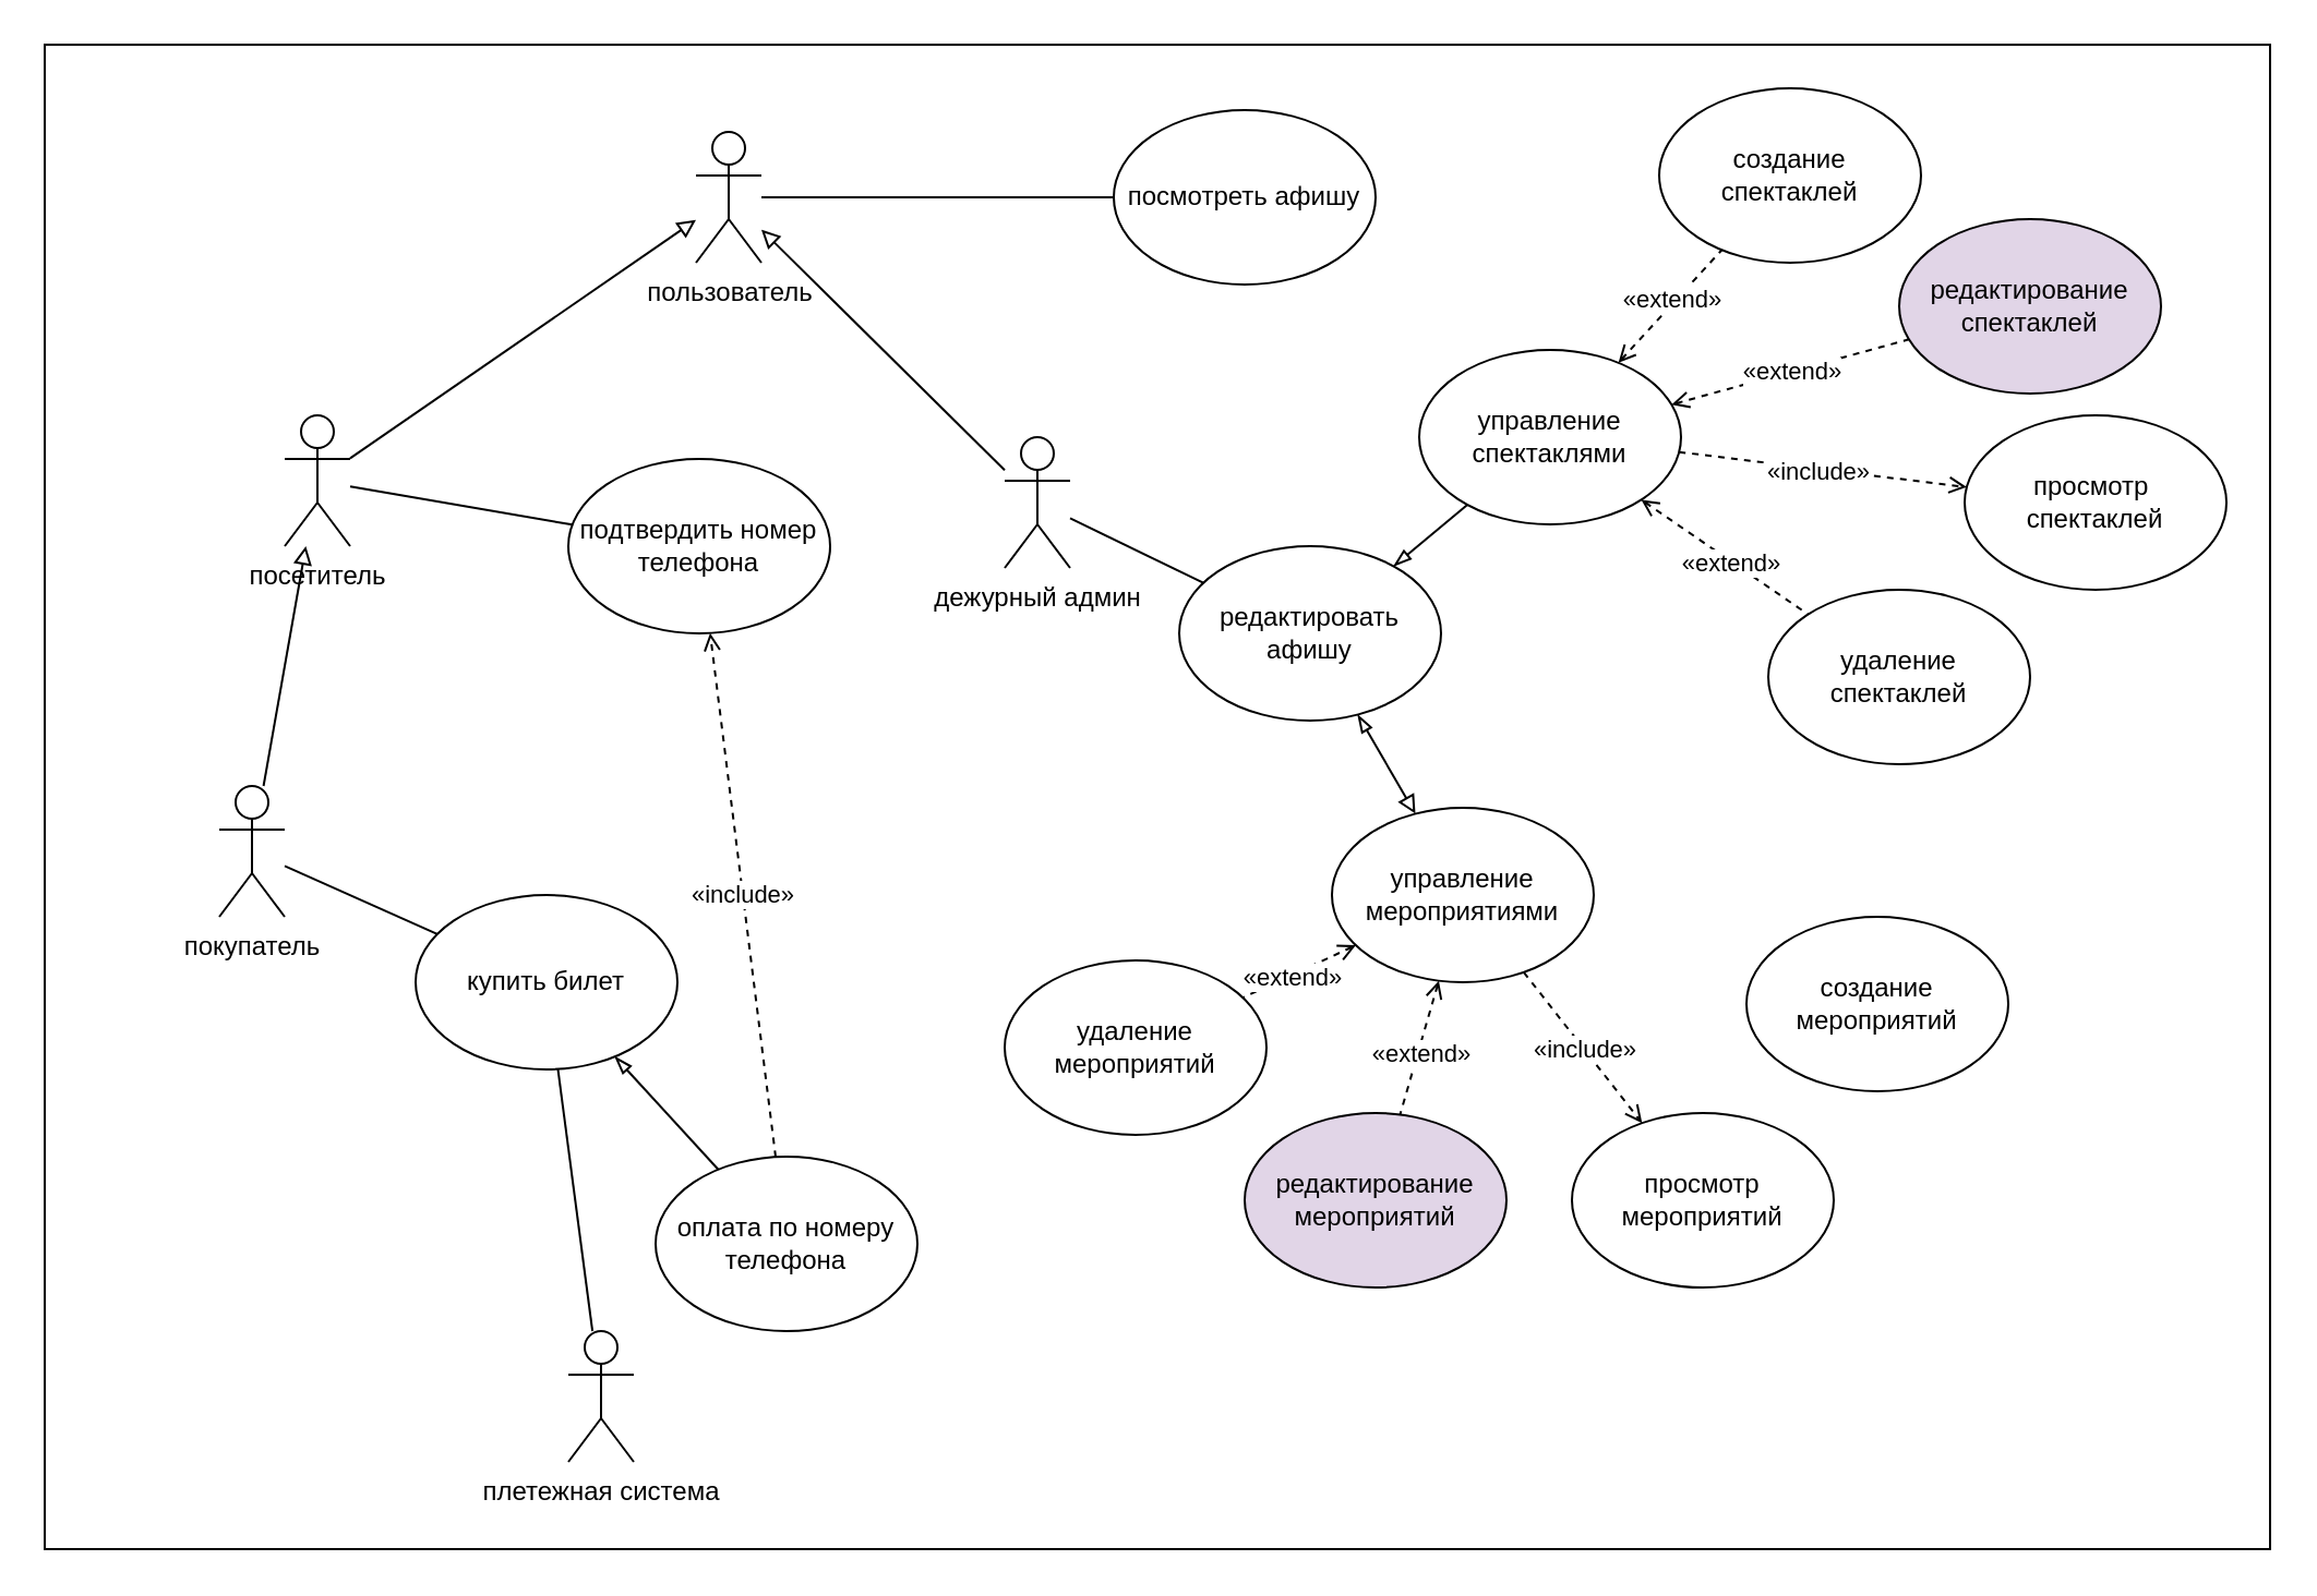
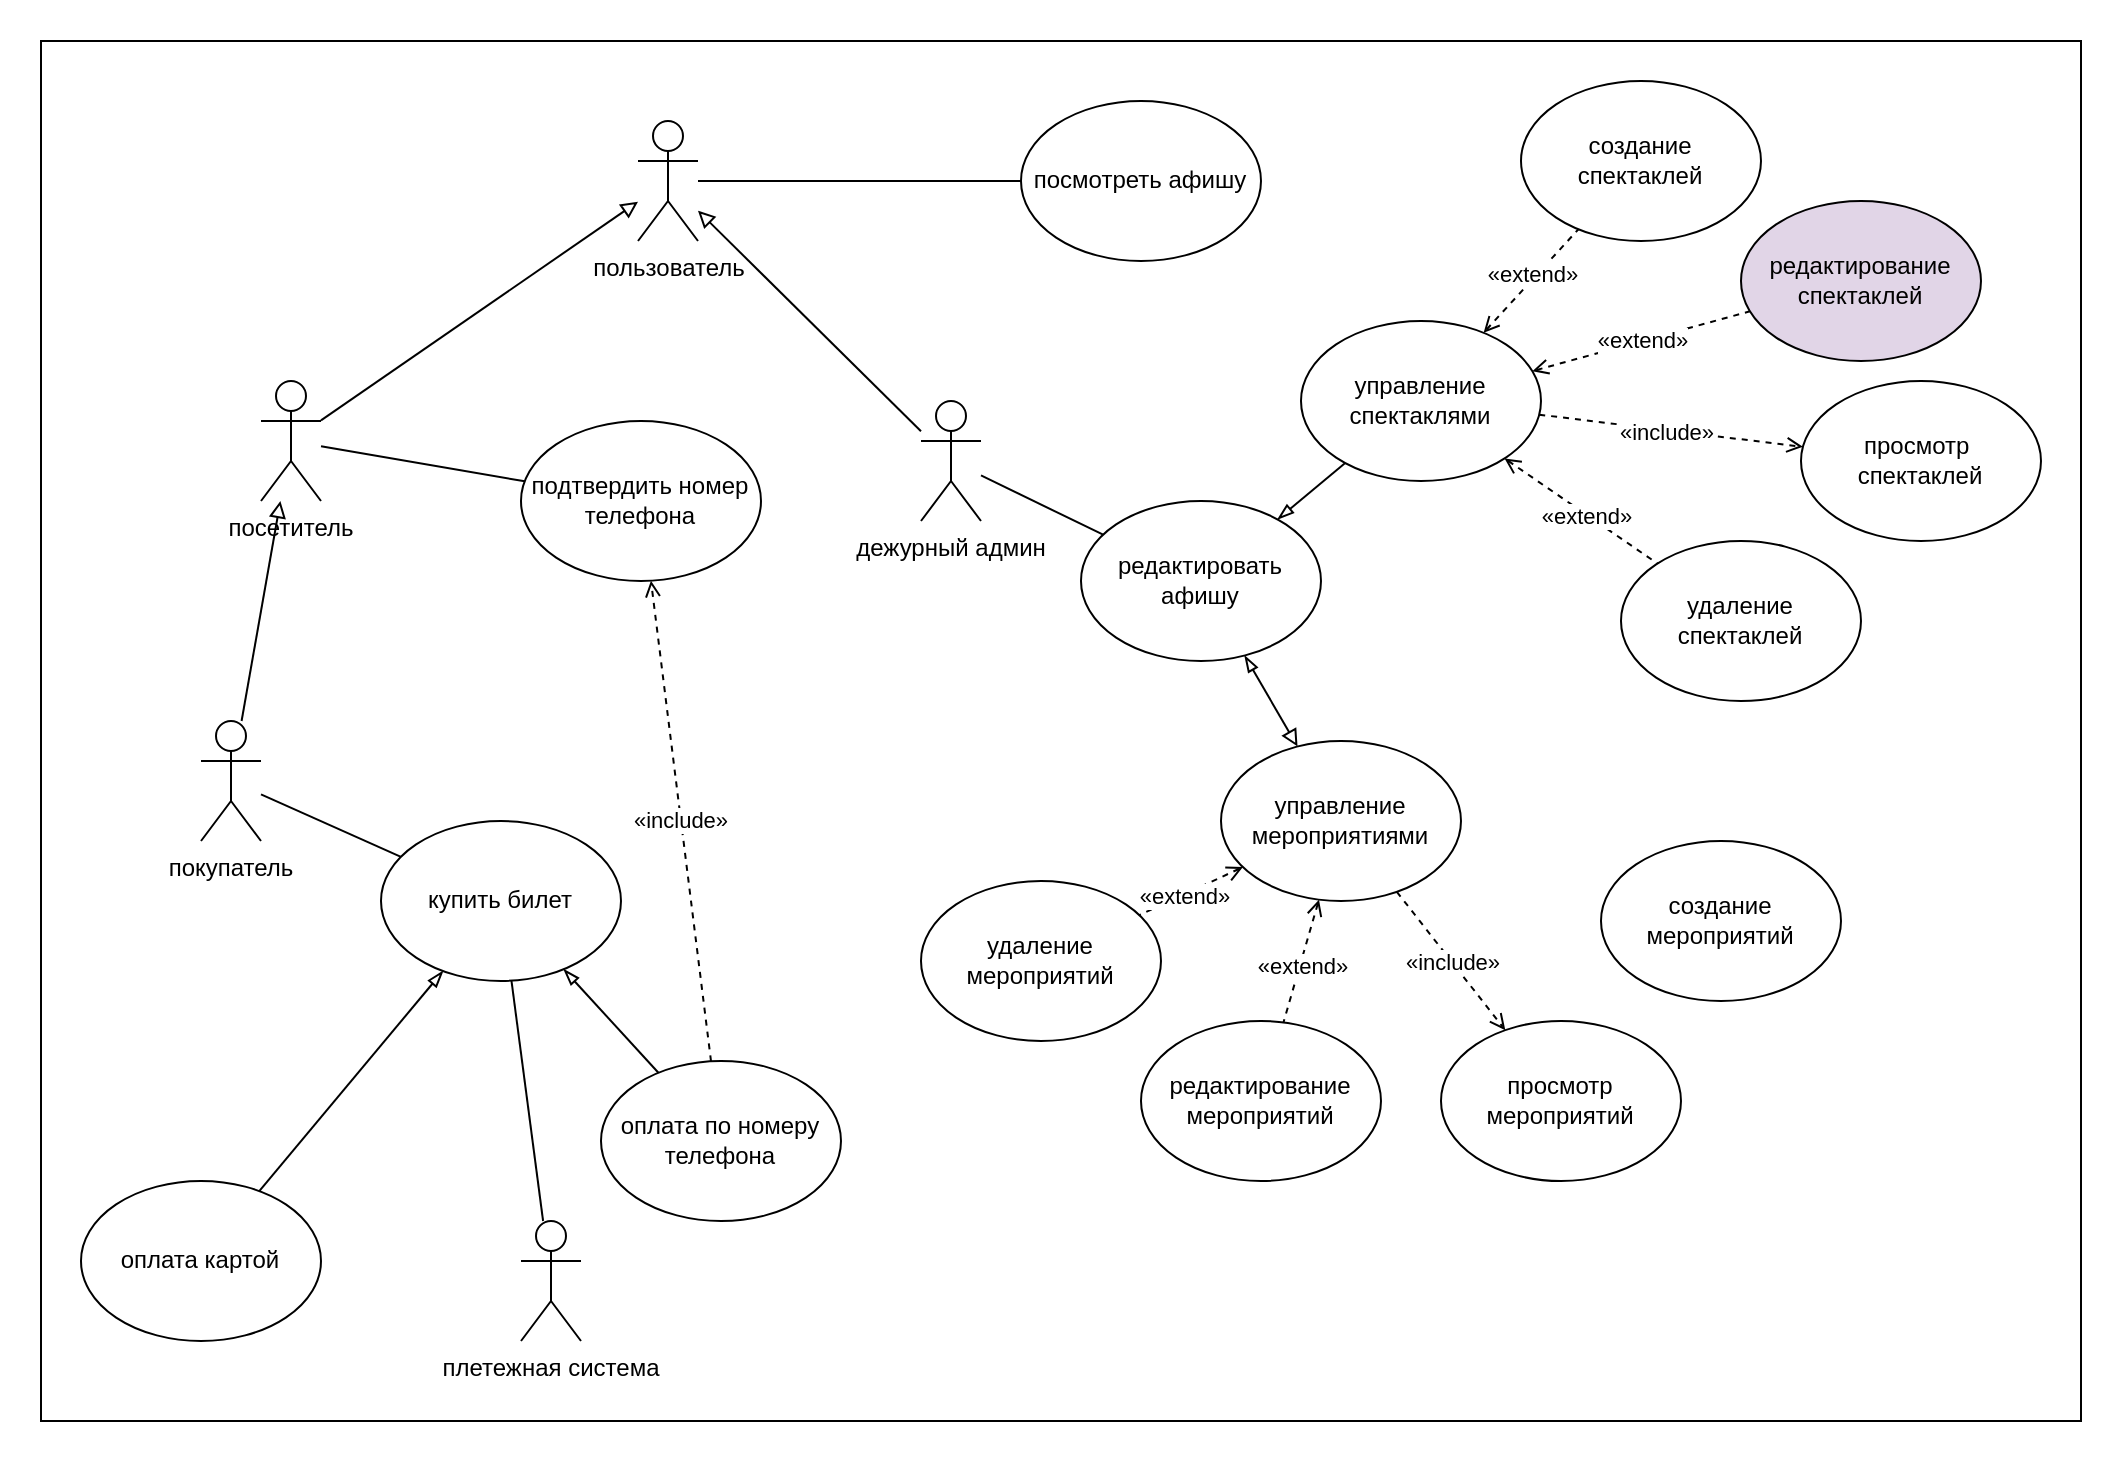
  <mxCell id="0" />
  <mxCell id="1" parent="0" />
  <mxCell id="2" value="" style="rounded=0;whiteSpace=wrap;html=1;movable=0;resizable=0;rotatable=0;deletable=0;editable=0;locked=1;connectable=0;" parent="1" vertex="1"><mxGeometry x="20" y="20" width="1020" height="690" as="geometry" /></mxCell>
  <mxCell id="3" style="edgeStyle=none;html=1;endArrow=block;endFill=0;" parent="1" source="5" target="27" edge="1"><mxGeometry relative="1" as="geometry"><mxPoint x="200" y="210" as="sourcePoint" /></mxGeometry></mxCell>
  <mxCell id="4" style="edgeStyle=none;html=1;endArrow=none;endFill=0;" parent="1" source="27" target="14" edge="1"><mxGeometry relative="1" as="geometry"><mxPoint x="290" y="260" as="sourcePoint" /></mxGeometry></mxCell>
  <mxCell id="5" value="посетитель" style="shape=umlActor;verticalLabelPosition=bottom;verticalAlign=top;html=1;" parent="1" vertex="1"><mxGeometry x="130" y="190" width="30" height="60" as="geometry" /></mxCell>
  <mxCell id="6" style="edgeStyle=none;html=1;endArrow=block;endFill=0;" parent="1" source="7" target="27" edge="1"><mxGeometry relative="1" as="geometry" /></mxCell>
  <mxCell id="7" value="дежурный админ&lt;div&gt;&lt;br&gt;&lt;/div&gt;" style="shape=umlActor;verticalLabelPosition=bottom;verticalAlign=top;html=1;" parent="1" vertex="1"><mxGeometry x="460" y="200" width="30" height="60" as="geometry" /></mxCell>
  <mxCell id="8" style="edgeStyle=none;html=1;endArrow=block;endFill=0;" parent="1" source="9" target="5" edge="1"><mxGeometry relative="1" as="geometry"><mxPoint x="170" y="310" as="targetPoint" /></mxGeometry></mxCell>
  <mxCell id="9" value="покупатель" style="shape=umlActor;verticalLabelPosition=bottom;verticalAlign=top;html=1;" parent="1" vertex="1"><mxGeometry x="100" y="360" width="30" height="60" as="geometry" /></mxCell>
  <mxCell id="10" value="плетежная система&lt;div&gt;&lt;br&gt;&lt;/div&gt;" style="shape=umlActor;verticalLabelPosition=bottom;verticalAlign=top;html=1;" parent="1" vertex="1"><mxGeometry x="260" y="610" width="30" height="60" as="geometry" /></mxCell>
+ <mxCell id="11" value="" style="edgeStyle=none;html=1;endArrow=none;endFill=0;startArrow=blockThin;startFill=0;" parent="1" source="12" target="20" edge="1"><mxGeometry relative="1" as="geometry" /></mxCell>
  <mxCell id="12" value="купить билет" style="ellipse;whiteSpace=wrap;html=1;" parent="1" vertex="1"><mxGeometry x="190" y="410" width="120" height="80" as="geometry" /></mxCell>
  <mxCell id="13" style="edgeStyle=none;html=1;endArrow=none;endFill=0;" parent="1" source="12" target="9" edge="1"><mxGeometry relative="1" as="geometry" /></mxCell>
  <mxCell id="14" value="посмотреть афишу" style="ellipse;whiteSpace=wrap;html=1;" parent="1" vertex="1"><mxGeometry x="510" y="50" width="120" height="80" as="geometry" /></mxCell>
  <mxCell id="15" style="edgeStyle=none;html=1;endArrow=block;endFill=0;startArrow=blockThin;startFill=0;" parent="1" source="17" target="43" edge="1"><mxGeometry relative="1" as="geometry" /></mxCell>
  <mxCell id="16" style="edgeStyle=none;html=1;endArrow=none;endFill=0;startArrow=blockThin;startFill=0;" parent="1" source="17" target="36" edge="1"><mxGeometry relative="1" as="geometry" /></mxCell>
  <mxCell id="17" value="редактировать&lt;div&gt;афишу&lt;/div&gt;" style="ellipse;whiteSpace=wrap;html=1;" parent="1" vertex="1"><mxGeometry x="540" y="250" width="120" height="80" as="geometry" /></mxCell>
  <mxCell id="18" style="edgeStyle=none;html=1;endArrow=none;endFill=0;" parent="1" source="17" target="7" edge="1"><mxGeometry relative="1" as="geometry"><mxPoint x="570" y="210" as="targetPoint" /></mxGeometry></mxCell>
  <mxCell id="19" style="edgeStyle=none;html=1;endArrow=none;endFill=0;" parent="1" source="12" target="10" edge="1"><mxGeometry relative="1" as="geometry"><mxPoint x="649" y="665" as="targetPoint" /></mxGeometry></mxCell>
+ <mxCell id="20" value="оплата картой" style="ellipse;whiteSpace=wrap;html=1;" parent="1" vertex="1"><mxGeometry x="40" y="590" width="120" height="80" as="geometry" /></mxCell>
  <mxCell id="21" style="edgeStyle=none;html=1;dashed=1;endArrow=open;endFill=0;" parent="1" source="23" target="25" edge="1"><mxGeometry relative="1" as="geometry" /></mxCell>
  <mxCell id="22" value="&lt;span style=&quot;background-color: light-dark(#ffffff, var(--ge-dark-color, #121212));&quot;&gt;«include»&lt;/span&gt;" style="edgeLabel;html=1;align=center;verticalAlign=middle;resizable=0;points=[];" parent="21" vertex="1" connectable="0"><mxGeometry x="0.009" relative="1" as="geometry"><mxPoint as="offset" /></mxGeometry></mxCell>
  <mxCell id="23" value="оплата по номеру телефона" style="ellipse;whiteSpace=wrap;html=1;" parent="1" vertex="1"><mxGeometry x="300" y="530" width="120" height="80" as="geometry" /></mxCell>
  <mxCell id="24" style="edgeStyle=none;html=1;endArrow=none;endFill=0;startArrow=blockThin;startFill=0;" parent="1" source="12" target="23" edge="1"><mxGeometry relative="1" as="geometry" /></mxCell>
  <mxCell id="25" value="подтвердить номер телефона" style="ellipse;whiteSpace=wrap;html=1;" parent="1" vertex="1"><mxGeometry x="260" y="210" width="120" height="80" as="geometry" /></mxCell>
  <mxCell id="26" style="edgeStyle=none;html=1;endArrow=none;endFill=0;" parent="1" source="25" target="5" edge="1"><mxGeometry relative="1" as="geometry"><mxPoint x="200" y="250" as="targetPoint" /></mxGeometry></mxCell>
  <mxCell id="27" value="пользователь" style="shape=umlActor;verticalLabelPosition=bottom;verticalAlign=top;html=1;outlineConnect=0;" parent="1" vertex="1"><mxGeometry x="318.5" y="60" width="30" height="60" as="geometry" /></mxCell>
  <mxCell id="28" style="edgeStyle=none;html=1;endArrow=none;endFill=0;dashed=1;startArrow=open;startFill=0;" parent="1" source="36" target="44" edge="1"><mxGeometry relative="1" as="geometry" /></mxCell>
  <mxCell id="29" value="&lt;span style=&quot;color: rgb(0, 0, 0);&quot;&gt;«extend»&lt;/span&gt;" style="edgeLabel;html=1;align=center;verticalAlign=middle;resizable=0;points=[];" vertex="1" connectable="0" parent="28"><mxGeometry x="0.08" y="2" relative="1" as="geometry"><mxPoint as="offset" /></mxGeometry></mxCell>
  <mxCell id="30" style="edgeStyle=none;html=1;endArrow=none;endFill=0;startArrow=open;startFill=0;dashed=1;" parent="1" source="36" target="46" edge="1"><mxGeometry relative="1" as="geometry" /></mxCell>
  <mxCell id="31" value="&lt;span style=&quot;color: rgb(0, 0, 0);&quot;&gt;«extend»&lt;/span&gt;" style="edgeLabel;html=1;align=center;verticalAlign=middle;resizable=0;points=[];" vertex="1" connectable="0" parent="30"><mxGeometry x="0.013" relative="1" as="geometry"><mxPoint as="offset" /></mxGeometry></mxCell>
  <mxCell id="32" style="edgeStyle=none;html=1;endArrow=open;endFill=0;dashed=1;" parent="1" source="36" target="47" edge="1"><mxGeometry relative="1" as="geometry" /></mxCell>
  <mxCell id="33" value="&lt;span style=&quot;color: rgb(0, 0, 0);&quot;&gt;«include»&lt;/span&gt;" style="edgeLabel;html=1;align=center;verticalAlign=middle;resizable=0;points=[];" vertex="1" connectable="0" parent="32"><mxGeometry x="-0.037" y="-1" relative="1" as="geometry"><mxPoint as="offset" /></mxGeometry></mxCell>
  <mxCell id="34" style="edgeStyle=none;html=1;endArrow=none;endFill=0;dashed=1;startArrow=open;startFill=0;" parent="1" source="36" target="45" edge="1"><mxGeometry relative="1" as="geometry" /></mxCell>
  <mxCell id="35" value="&lt;span style=&quot;color: rgb(0, 0, 0);&quot;&gt;«extend»&lt;/span&gt;" style="edgeLabel;html=1;align=center;verticalAlign=middle;resizable=0;points=[];" vertex="1" connectable="0" parent="34"><mxGeometry x="0.083" relative="1" as="geometry"><mxPoint as="offset" /></mxGeometry></mxCell>
  <mxCell id="36" value="управление спектаклями" style="ellipse;whiteSpace=wrap;html=1;" parent="1" vertex="1"><mxGeometry x="650" y="160" width="120" height="80" as="geometry" /></mxCell>
  <mxCell id="37" style="edgeStyle=none;html=1;endArrow=open;endFill=0;startArrow=none;startFill=0;dashed=1;" parent="1" source="43" target="49" edge="1"><mxGeometry relative="1" as="geometry" /></mxCell>
  <mxCell id="38" value="«include»" style="edgeLabel;html=1;align=center;verticalAlign=middle;resizable=0;points=[];" vertex="1" connectable="0" parent="37"><mxGeometry x="0.03" relative="1" as="geometry"><mxPoint as="offset" /></mxGeometry></mxCell>
  <mxCell id="39" style="edgeStyle=none;html=1;endArrow=none;endFill=0;startArrow=open;startFill=0;dashed=1;" parent="1" source="43" target="51" edge="1"><mxGeometry relative="1" as="geometry" /></mxCell>
  <mxCell id="40" value="&lt;span style=&quot;color: rgb(0, 0, 0);&quot;&gt;«extend&lt;/span&gt;&lt;span style=&quot;color: rgb(0, 0, 0); background-color: light-dark(#ffffff, var(--ge-dark-color, #121212));&quot;&gt;»&lt;/span&gt;" style="edgeLabel;html=1;align=center;verticalAlign=middle;resizable=0;points=[];" vertex="1" connectable="0" parent="39"><mxGeometry x="0.056" y="1" relative="1" as="geometry"><mxPoint as="offset" /></mxGeometry></mxCell>
  <mxCell id="41" style="edgeStyle=none;html=1;endArrow=none;endFill=0;startArrow=open;startFill=0;dashed=1;" parent="1" source="43" target="50" edge="1"><mxGeometry relative="1" as="geometry" /></mxCell>
  <mxCell id="42" value="&lt;span style=&quot;color: rgb(0, 0, 0);&quot;&gt;«extend»&lt;/span&gt;" style="edgeLabel;html=1;align=center;verticalAlign=middle;resizable=0;points=[];" vertex="1" connectable="0" parent="41"><mxGeometry x="0.144" y="1" relative="1" as="geometry"><mxPoint as="offset" /></mxGeometry></mxCell>
  <mxCell id="43" value="управление мероприятиями" style="ellipse;whiteSpace=wrap;html=1;" parent="1" vertex="1"><mxGeometry x="610" y="370" width="120" height="80" as="geometry" /></mxCell>
  <mxCell id="44" value="создание &lt;br&gt;спектаклей" style="ellipse;whiteSpace=wrap;html=1;" parent="1" vertex="1"><mxGeometry x="760" y="40" width="120" height="80" as="geometry" /></mxCell>
  <mxCell id="45" value="удаление спектаклей" style="ellipse;whiteSpace=wrap;html=1;" parent="1" vertex="1"><mxGeometry x="810" y="270" width="120" height="80" as="geometry" /></mxCell>
  <mxCell id="46" value="редактирование спектаклей" style="ellipse;whiteSpace=wrap;html=1;fillColor=#e1d5e7;" parent="1" vertex="1"><mxGeometry x="870" y="100" width="120" height="80" as="geometry" /></mxCell>
  <mxCell id="47" value="просмотр&amp;nbsp; спектаклей" style="ellipse;whiteSpace=wrap;html=1;" parent="1" vertex="1"><mxGeometry x="900" y="190" width="120" height="80" as="geometry" /></mxCell>
  <mxCell id="48" value="создание мероприятий" style="ellipse;whiteSpace=wrap;html=1;" parent="1" vertex="1"><mxGeometry x="800" y="420" width="120" height="80" as="geometry" /></mxCell>
  <mxCell id="49" value="просмотр мероприятий" style="ellipse;whiteSpace=wrap;html=1;" parent="1" vertex="1"><mxGeometry x="720" y="510" width="120" height="80" as="geometry" /></mxCell>
  <mxCell id="50" value="удаление мероприятий" style="ellipse;whiteSpace=wrap;html=1;" parent="1" vertex="1"><mxGeometry x="460" y="440" width="120" height="80" as="geometry" /></mxCell>
- <mxCell id="51" value="редактирование мероприятий" style="ellipse;whiteSpace=wrap;html=1;fillColor=#e1d5e7;" parent="1" vertex="1"><mxGeometry x="570" y="510" width="120" height="80" as="geometry" /></mxCell>
+ <mxCell id="51" value="редактирование мероприятий" style="ellipse;whiteSpace=wrap;html=1;" parent="1" vertex="1"><mxGeometry x="570" y="510" width="120" height="80" as="geometry" /></mxCell>
